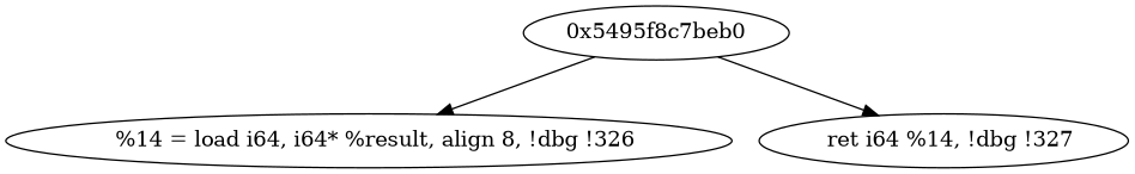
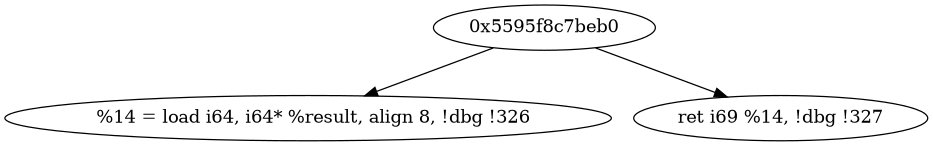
  digraph {
    n1 [label="  %14 = load i64, i64* %result, align 8, !dbg !326"]
-   n2 [label="  ret i64 %14, !dbg !327"]
-   "0x5595f8c7beb0" [label="0x5495f8c7beb0"]
+   n2 [label="ret i69 %14, !dbg !327"]
+   "0x5595f8c7beb0"
    "0x5595f8c7beb0" -> n1
    "0x5595f8c7beb0" -> n2
  }
